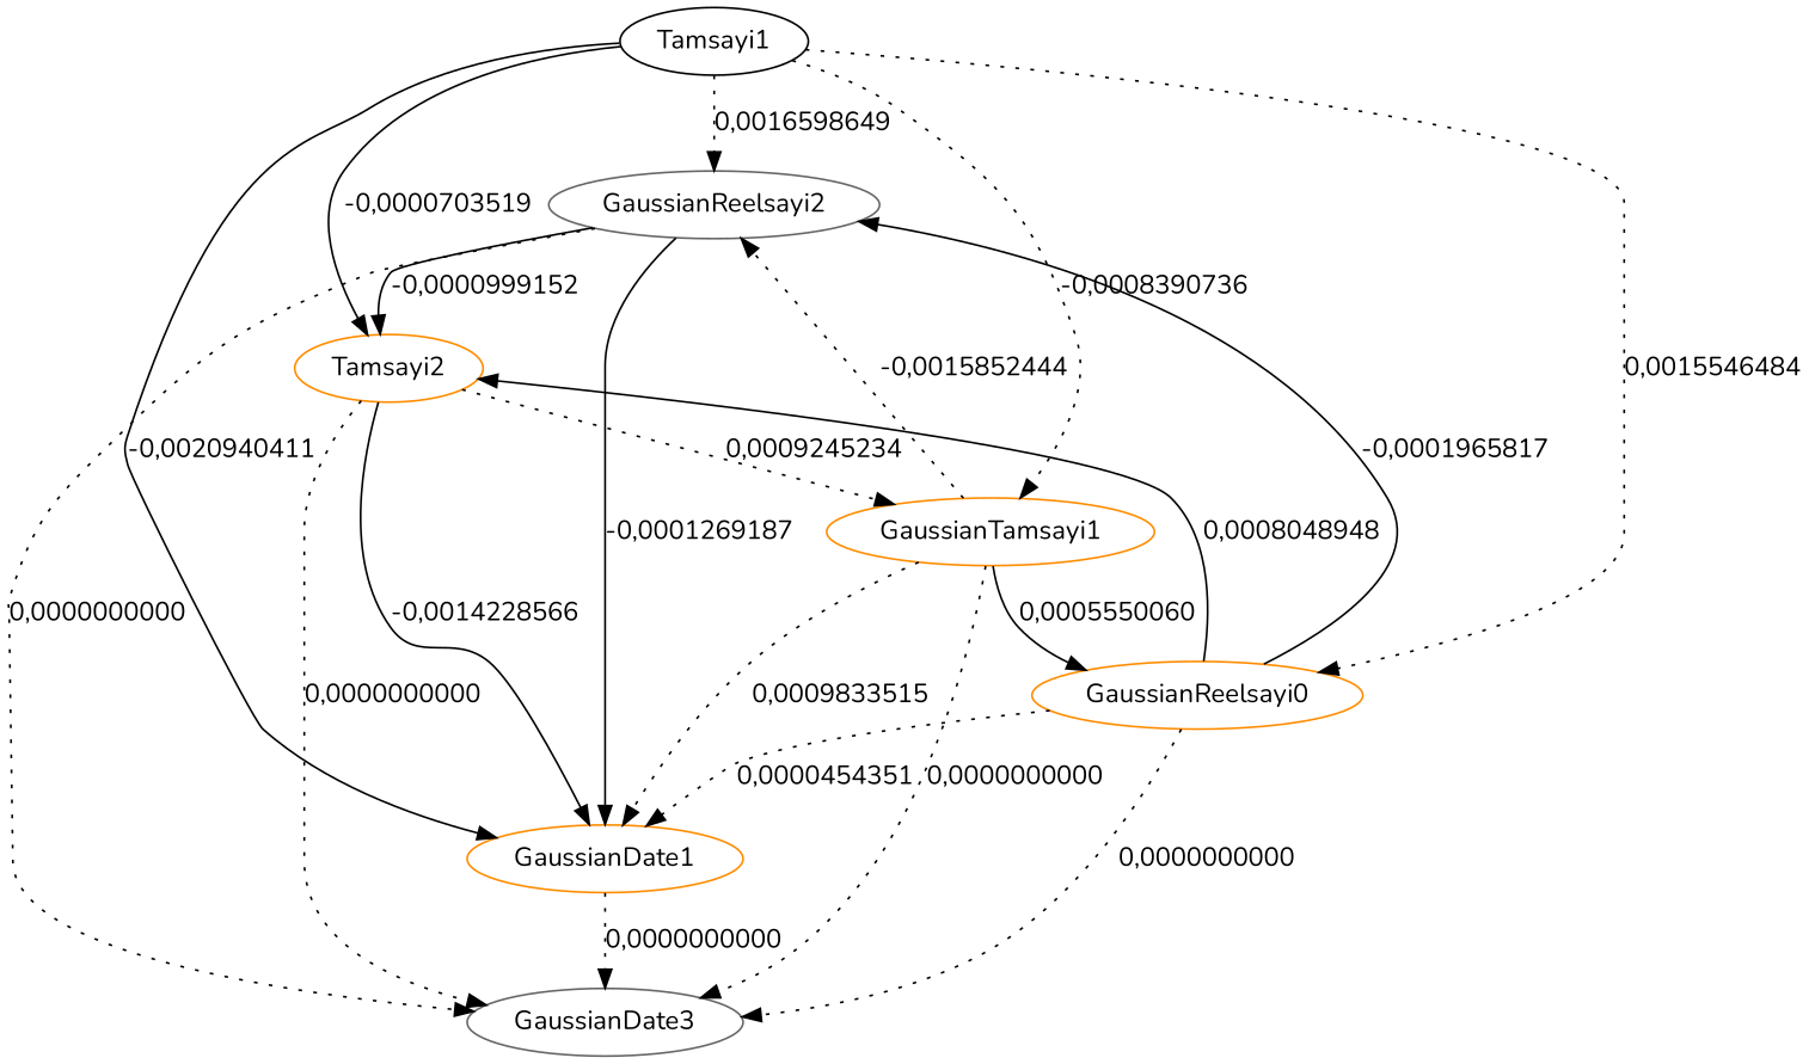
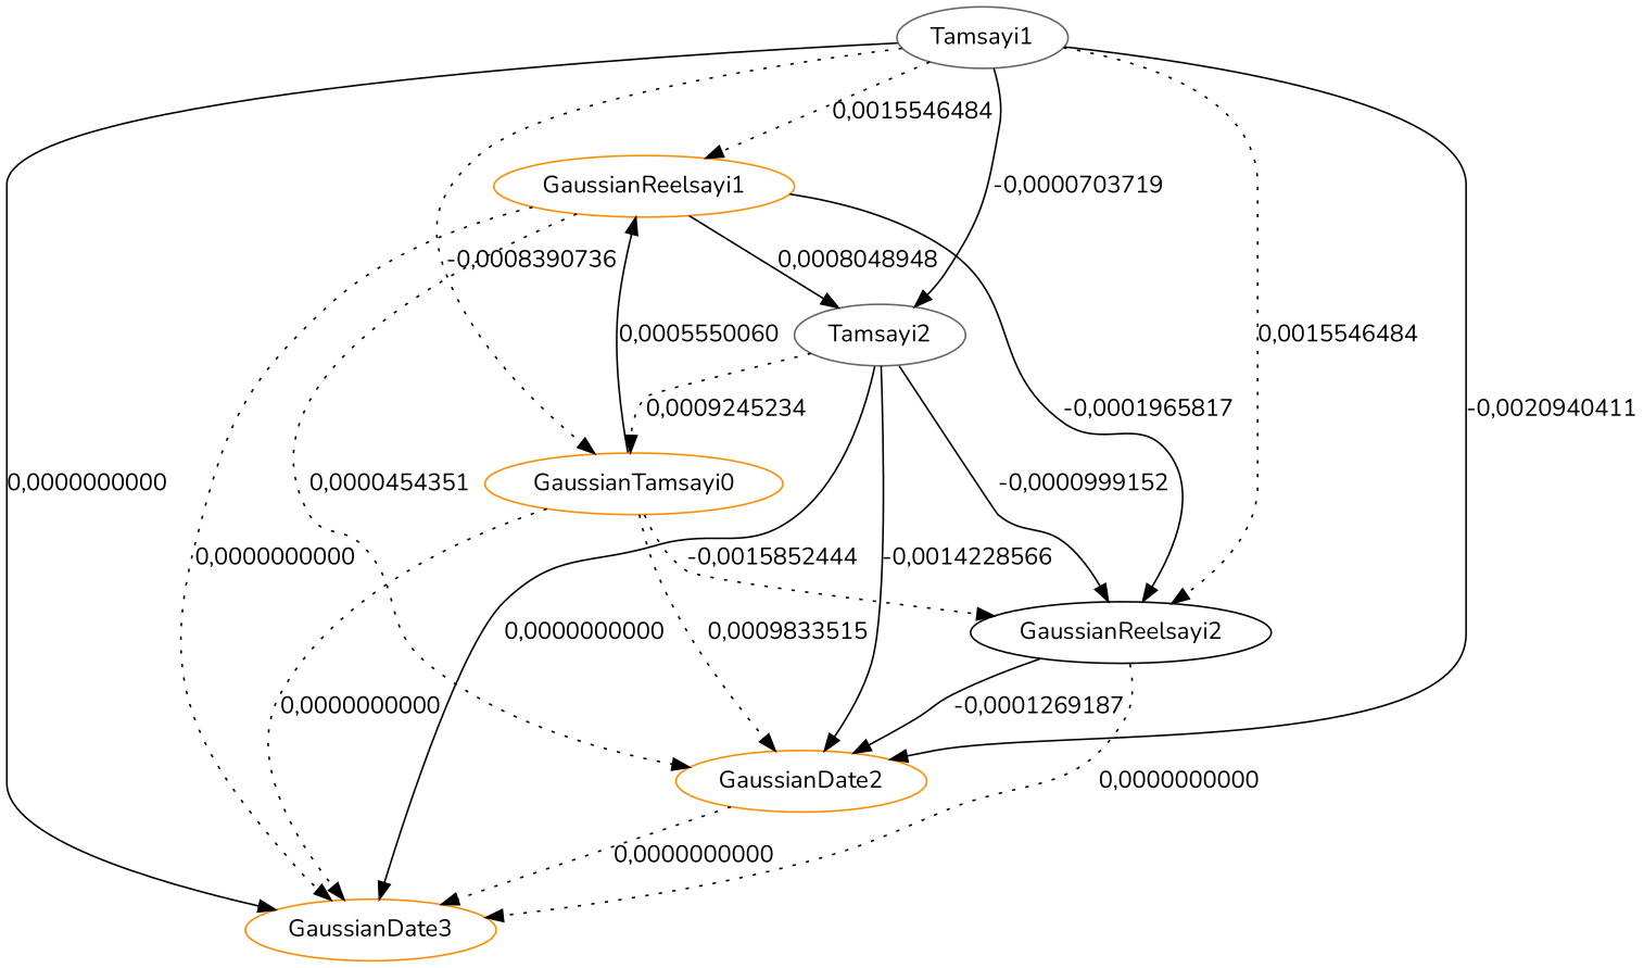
  digraph {
    fontname=Nunito
    node [color=darkorange fontname=Nunito]
    edge [fontname=Nunito style=dotted]
-   Tamsayi1 [color=black]
-   GaussianDate3 [color=gray40]
-   GaussianDate1
-   GaussianReelsayi2 [color=gray40]
-   GaussianReelsayi1 [label=GaussianReelsayi0]
-   GaussianTamsayi1
-   Tamsayi2
+   Tamsayi1 [color=gray40]
+   GaussianDate3
+   GaussianDate1 [label=GaussianDate2]
+   GaussianReelsayi2 [color=black]
+   GaussianReelsayi1
+   GaussianTamsayi1 [label=GaussianTamsayi0]
+   Tamsayi2 [color=gray40]
+   Tamsayi1 -> GaussianDate3 [label="0,0000000000" style=solid]
    Tamsayi1 -> GaussianDate1 [label="-0,0020940411" style=solid]
-   Tamsayi1 -> GaussianReelsayi2 [label="0,0016598649"]
+   Tamsayi1 -> GaussianReelsayi2 [label="0,0015546484"]
    Tamsayi1 -> GaussianReelsayi1 [label="0,0015546484"]
    Tamsayi1 -> GaussianTamsayi1 [label="-0,0008390736"]
-   Tamsayi1 -> Tamsayi2 [label="-0,0000703519" style=solid]
+   Tamsayi1 -> Tamsayi2 [label="-0,0000703719" style=solid]
    GaussianDate1 -> GaussianDate3 [label="0,0000000000"]
    GaussianReelsayi2 -> GaussianDate3 [label="0,0000000000"]
    GaussianReelsayi2 -> GaussianDate1 [label="-0,0001269187" style=solid]
    GaussianReelsayi1 -> GaussianDate3 [label="0,0000000000"]
    GaussianReelsayi1 -> GaussianDate1 [label="0,0000454351"]
    GaussianReelsayi1 -> GaussianReelsayi2 [label="-0,0001965817" style=solid]
    GaussianReelsayi1 -> Tamsayi2 [label="0,0008048948" style=solid]
    GaussianTamsayi1 -> GaussianDate3 [label="0,0000000000"]
    GaussianTamsayi1 -> GaussianDate1 [label="0,0009833515"]
    GaussianTamsayi1 -> GaussianReelsayi2 [label="-0,0015852444"]
    GaussianTamsayi1 -> GaussianReelsayi1 [label="0,0005550060" style=solid]
-   Tamsayi2 -> GaussianDate3 [label="0,0000000000"]
+   Tamsayi2 -> GaussianDate3 [label="0,0000000000" style=solid]
    Tamsayi2 -> GaussianDate1 [label="-0,0014228566" style=solid]
-   GaussianReelsayi2 -> Tamsayi2 [label="-0,0000999152" style=solid]
+   Tamsayi2 -> GaussianReelsayi2 [label="-0,0000999152" style=solid]
    Tamsayi2 -> GaussianTamsayi1 [label="0,0009245234"]
  }
